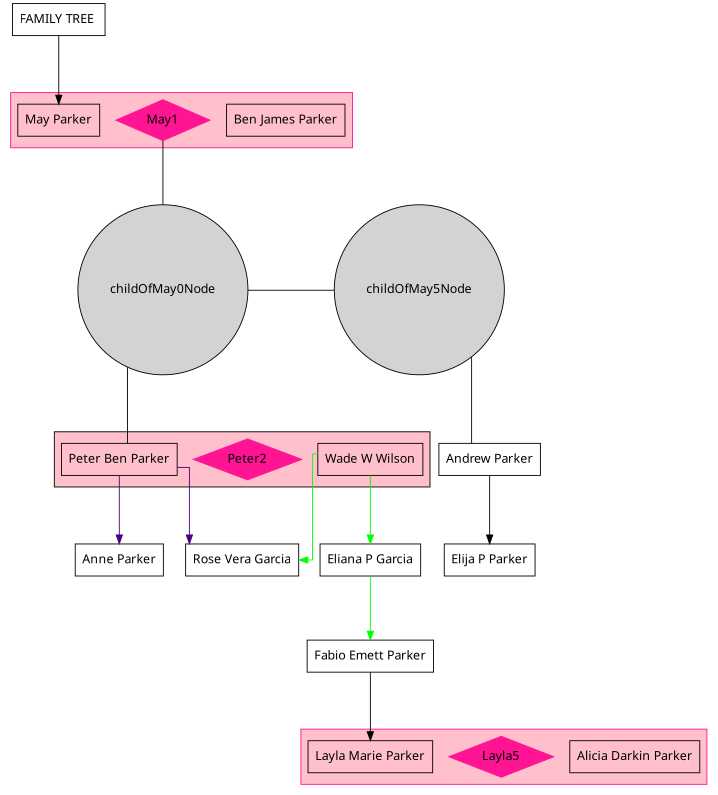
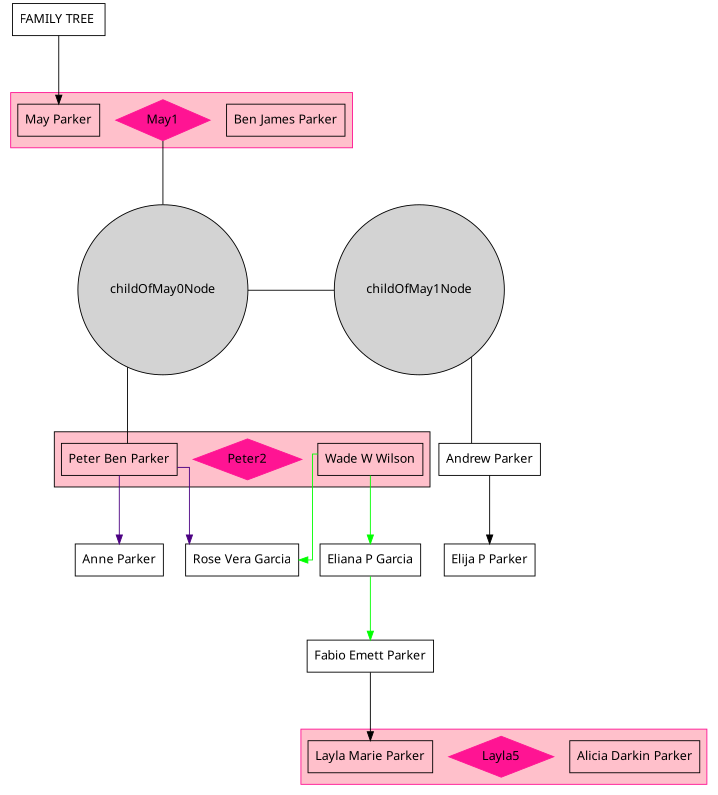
  digraph {
    ranksep=1
    splines=ortho
    node [fontname="Helvetica Neue 75" shape=box]
    edge [arrowhead=none color=deeppink1]
    childOfMay0Node [arrowhead=none height=0.05 regular=0 shape=circle style=filled width=0.05]
-   childOfMay1Node [arrowhead=none height=0.05 regular=0 shape=circle style=filled width=0.05 label=childOfMay5Node]
+   childOfMay1Node [arrowhead=none height=0.05 regular=0 shape=circle style=filled width=0.05]
    "May Parker" [shape=rectangle]
    May1 [color=deeppink1 height=0.25 regular=0 shape=diamond style=filled width=0.25]
    "Ben James Parker" [shape=rectangle]
    "Peter Ben Parker" [shape=rectangle]
    Peter2 [color=deeppink1 height=0.25 regular=0 shape=diamond style=filled width=0.25]
    "Wade W Wilson" [shape=rectangle]
    "Layla Marie Parker" [shape=rectangle]
    Layla5 [color=deeppink1 height=0.25 regular=0 shape=diamond style=filled width=0.25]
    "Alicia Darkin Parker" [shape=rectangle]
    "Andrew Parker"
    "Rose Vera Garcia"
    "Anne Parker"
    "Eliana P Garcia"
    "FAMILY TREE "
    "Elija P Parker"
    "Fabio Emett Parker"
    subgraph sub_1 {
      rank=same
      rankdir=LR
      childOfMay0Node
      childOfMay1Node
    }
    subgraph cluster_2 {
      bgcolor=pink
      color=deeppink1
      subgraph sub_3 {
        bgcolor=pink
        color=deeppink1
        rank=same
        subgraph sub_4 {
          bgcolor=pink
          color=deeppink1
          rank=same
          rankdir=LR
          "May Parker"
          May1
          "Ben James Parker"
        }
      }
    }
    subgraph cluster_5 {
      bgcolor=pink
      color=black
      subgraph sub_6 {
        bgcolor=pink
        color=black
        rank=same
        subgraph sub_7 {
          bgcolor=pink
          color=black
          rank=same
          rankdir=LR
          "Peter Ben Parker"
          Peter2
          "Wade W Wilson"
        }
      }
      subgraph sub_8 {
        bgcolor=pink
        color=black
        rank=same
        subgraph sub_9 {
          bgcolor=pink
          color=black
          rank=same
          rankdir=LR
          "Peter Ben Parker"
          Peter2
        }
      }
    }
    subgraph cluster_10 {
      bgcolor=pink
      color=deeppink1
      subgraph sub_11 {
        bgcolor=pink
        color=deeppink1
        rank=same
        subgraph sub_12 {
          bgcolor=pink
          color=deeppink1
          rank=same
          rankdir=LR
          "Layla Marie Parker"
          Layla5
          "Alicia Darkin Parker"
        }
      }
    }
    childOfMay0Node -> childOfMay1Node [color=""]
    childOfMay0Node -> "Peter Ben Parker" [color=""]
    childOfMay1Node -> "Andrew Parker" [color=""]
    "May Parker" -> May1 [style=invis]
    May1 -> childOfMay0Node [color=""]
    May1 -> "Ben James Parker" [style=invis]
    "Peter Ben Parker" -> Peter2 [style=invis]
    "Peter Ben Parker" -> Peter2 [style=invis]
    "Peter Ben Parker" -> "Rose Vera Garcia" [color=indigo arrowhead=""]
    "Peter Ben Parker" -> "Anne Parker" [color=indigo arrowhead=""]
    Peter2 -> "Wade W Wilson" [style=invis]
    "Wade W Wilson" -> "Rose Vera Garcia" [color=green arrowhead=""]
    "Wade W Wilson" -> "Eliana P Garcia" [color=green arrowhead=""]
    "Layla Marie Parker" -> Layla5 [style=invis]
    Layla5 -> "Alicia Darkin Parker" [style=invis]
    "Andrew Parker" -> "Elija P Parker" [color=black arrowhead=""]
    "Eliana P Garcia" -> "Fabio Emett Parker" [color=green arrowhead=""]
    "FAMILY TREE " -> "May Parker" [color=black arrowhead=""]
    "Fabio Emett Parker" -> "Layla Marie Parker" [color=black arrowhead=""]
  }
